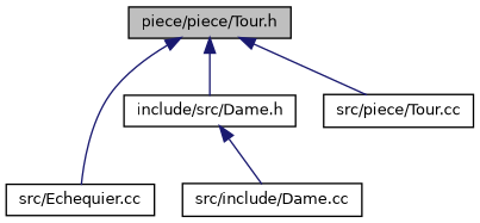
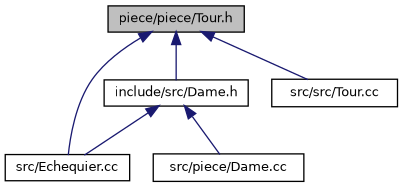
  digraph {
    node [color=black fillcolor=white fontname=Helvetica fontsize=10 shape=record style=filled]
    edge [color=midnightblue dir=back fontname=Helvetica fontsize=10 labelfontname=Helvetica labelfontsize=10 style=solid]
    n1 [fillcolor=grey75 fontcolor=black height=0.2 label="piece/piece/Tour.h" width=0.4]
    n2 [height=0.2 label="include/src/Dame.h" width=0.4]
    n3 [height=0.2 label="src/Echequier.cc" width=0.4]
-   n4 [height=0.2 label="src/piece/Tour.cc" width=0.4]
-   n5 [height=0.2 label="src/include/Dame.cc" width=0.4]
+   n4 [height=0.2 label="src/src/Tour.cc" width=0.4]
+   n5 [height=0.2 label="src/piece/Dame.cc" width=0.4]
    n1 -> n2
    n1 -> n3
    n1 -> n4
+   n2 -> n3
    n2 -> n5
  }
